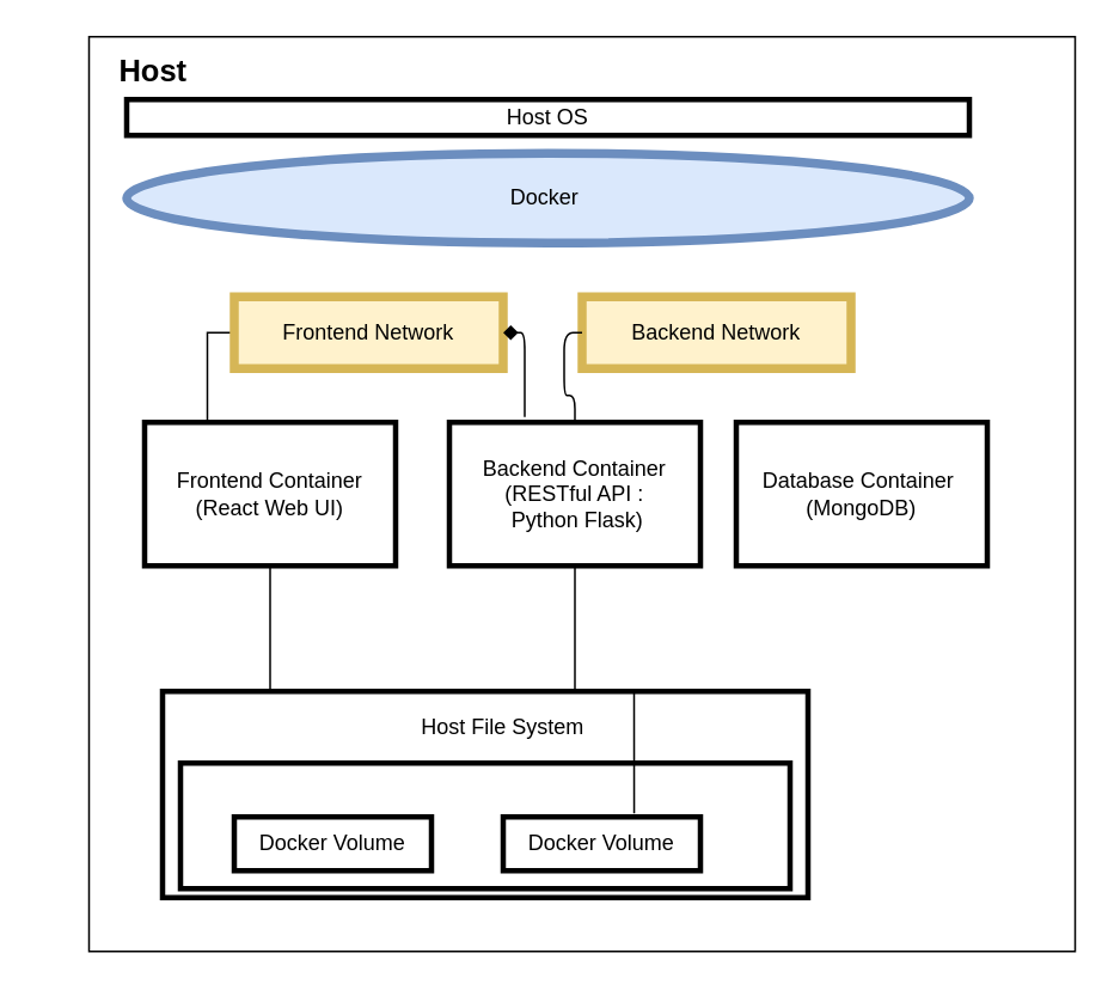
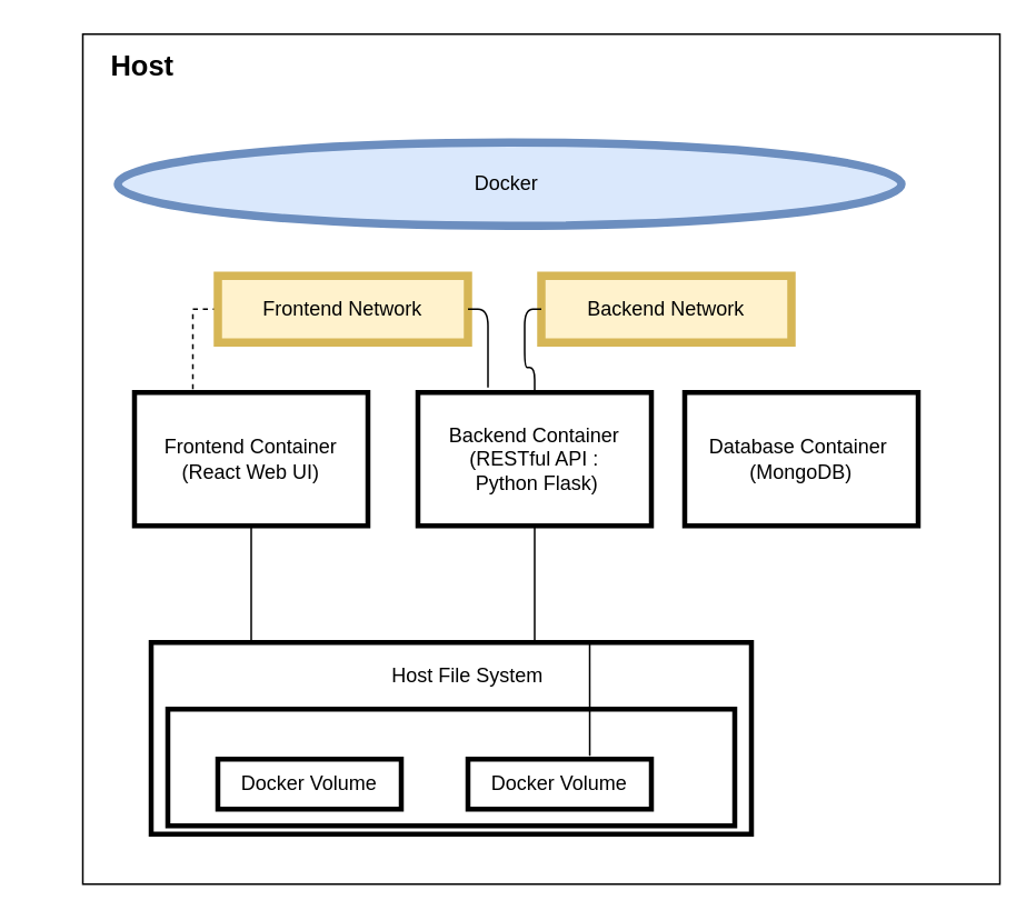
  <mxCell id="0" />
  <mxCell id="1" parent="0" />
  <mxCell id="2" value="" style="rounded=0;whiteSpace=wrap;html=1;" vertex="1" parent="1"><mxGeometry x="49" y="20" width="550" height="510" as="geometry" /></mxCell>
  <mxCell id="3" value="&lt;b&gt;&lt;font style=&quot;font-size: 17px&quot;&gt;Host&lt;/font&gt;&lt;/b&gt;" style="text;html=1;strokeColor=none;fillColor=none;align=center;verticalAlign=middle;whiteSpace=wrap;rounded=0;strokeWidth=5;" vertex="1" parent="1"><mxGeometry x="20" y="25" width="130" height="30" as="geometry" /></mxCell>
  <mxCell id="4" value="Docker&amp;nbsp;" style="ellipse;whiteSpace=wrap;html=1;strokeWidth=5;fillColor=#dae8fc;strokeColor=#6c8ebf;" vertex="1" parent="1"><mxGeometry x="70" y="85" width="470" height="50" as="geometry" /></mxCell>
- <mxCell id="5" style="edgeStyle=orthogonalEdgeStyle;rounded=0;orthogonalLoop=1;jettySize=auto;html=1;exitX=0;exitY=0.5;exitDx=0;exitDy=0;entryX=0.25;entryY=0;entryDx=0;entryDy=0;endArrow=none;endFill=0;" edge="1" parent="1" source="6" target="9"><mxGeometry relative="1" as="geometry"><Array as="points"><mxPoint x="115" y="185" /></Array></mxGeometry></mxCell>
+ <mxCell id="5" style="edgeStyle=orthogonalEdgeStyle;rounded=0;orthogonalLoop=1;jettySize=auto;html=1;exitX=0;exitY=0.5;exitDx=0;exitDy=0;entryX=0.25;entryY=0;entryDx=0;entryDy=0;endArrow=none;endFill=0;dashed=1;" edge="1" parent="1" source="6" target="9"><mxGeometry relative="1" as="geometry"><Array as="points"><mxPoint x="115" y="185" /></Array></mxGeometry></mxCell>
  <mxCell id="6" value="Frontend Network" style="rounded=0;whiteSpace=wrap;html=1;strokeWidth=5;fillColor=#fff2cc;strokeColor=#d6b656;" vertex="1" parent="1"><mxGeometry x="130" y="165" width="150" height="40" as="geometry" /></mxCell>
  <mxCell id="7" value="Backend Network" style="rounded=0;whiteSpace=wrap;html=1;strokeWidth=5;fillColor=#fff2cc;strokeColor=#d6b656;" vertex="1" parent="1"><mxGeometry x="324" y="165" width="150" height="40" as="geometry" /></mxCell>
  <mxCell id="8" style="edgeStyle=orthogonalEdgeStyle;rounded=0;orthogonalLoop=1;jettySize=auto;html=1;exitX=0.5;exitY=1;exitDx=0;exitDy=0;entryX=0.364;entryY=0;entryDx=0;entryDy=0;entryPerimeter=0;endArrow=none;endFill=0;" edge="1" parent="1" source="9" target="18"><mxGeometry relative="1" as="geometry" /></mxCell>
  <mxCell id="9" value="Frontend Container (React Web UI)" style="rounded=0;whiteSpace=wrap;html=1;strokeWidth=3;" vertex="1" parent="1"><mxGeometry x="80" y="235" width="140" height="80" as="geometry" /></mxCell>
  <mxCell id="10" value="Backend Container&lt;br&gt;&amp;nbsp;(RESTful API :&amp;nbsp;&lt;br&gt;&amp;nbsp;Python Flask)" style="rounded=0;whiteSpace=wrap;html=1;strokeWidth=3;" vertex="1" parent="1"><mxGeometry x="250" y="235" width="140" height="80" as="geometry" /></mxCell>
  <mxCell id="11" value="Database Container&amp;nbsp;&lt;br&gt;(MongoDB)" style="rounded=0;whiteSpace=wrap;html=1;strokeWidth=3;" vertex="1" parent="1"><mxGeometry x="410" y="235" width="140" height="80" as="geometry" /></mxCell>
  <mxCell id="12" value="" style="endArrow=none;html=1;entryX=0;entryY=0.5;entryDx=0;entryDy=0;exitX=0.5;exitY=0;exitDx=0;exitDy=0;edgeStyle=orthogonalEdgeStyle;" edge="1" parent="1" source="10" target="7"><mxGeometry width="50" height="50" relative="1" as="geometry"><mxPoint x="70" y="245" as="sourcePoint" /><mxPoint x="120" y="195" as="targetPoint" /></mxGeometry></mxCell>
- <mxCell id="13" value="" style="endArrow=diamond;html=1;entryX=1;entryY=0.5;entryDx=0;entryDy=0;exitX=0.3;exitY=-0.037;exitDx=0;exitDy=0;exitPerimeter=0;edgeStyle=orthogonalEdgeStyle;" edge="1" parent="1" source="10" target="6"><mxGeometry width="50" height="50" relative="1" as="geometry"><mxPoint x="270" y="235" as="sourcePoint" /><mxPoint x="320" y="185" as="targetPoint" /></mxGeometry></mxCell>
+ <mxCell id="13" value="" style="endArrow=none;html=1;entryX=1;entryY=0.5;entryDx=0;entryDy=0;exitX=0.3;exitY=-0.037;exitDx=0;exitDy=0;exitPerimeter=0;edgeStyle=orthogonalEdgeStyle;" edge="1" parent="1" source="10" target="6"><mxGeometry width="50" height="50" relative="1" as="geometry"><mxPoint x="270" y="235" as="sourcePoint" /><mxPoint x="320" y="185" as="targetPoint" /></mxGeometry></mxCell>
  <mxCell id="14" value="" style="rounded=0;whiteSpace=wrap;html=1;strokeWidth=3;" vertex="1" parent="1"><mxGeometry x="90" y="385" width="360" height="115" as="geometry" /></mxCell>
  <mxCell id="15" value="" style="rounded=0;whiteSpace=wrap;html=1;strokeWidth=3;" vertex="1" parent="1"><mxGeometry x="100" y="425" width="340" height="70" as="geometry" /></mxCell>
- <mxCell id="16" value="Host OS" style="rounded=0;whiteSpace=wrap;html=1;strokeWidth=3;" vertex="1" parent="1"><mxGeometry x="70" y="55" width="470" height="20" as="geometry" /></mxCell>
  <mxCell id="17" value="Host File System" style="text;html=1;strokeColor=none;fillColor=none;align=center;verticalAlign=middle;whiteSpace=wrap;rounded=0;" vertex="1" parent="1"><mxGeometry x="220" y="395" width="120" height="20" as="geometry" /></mxCell>
  <mxCell id="18" value="Docker Volume" style="rounded=0;whiteSpace=wrap;html=1;strokeWidth=3;" vertex="1" parent="1"><mxGeometry x="130" y="455" width="110" height="30" as="geometry" /></mxCell>
  <mxCell id="19" value="Docker Volume" style="rounded=0;whiteSpace=wrap;html=1;strokeWidth=3;" vertex="1" parent="1"><mxGeometry x="280" y="455" width="110" height="30" as="geometry" /></mxCell>
  <mxCell id="20" style="edgeStyle=orthogonalEdgeStyle;rounded=0;orthogonalLoop=1;jettySize=auto;html=1;exitX=0.5;exitY=1;exitDx=0;exitDy=0;entryX=0.664;entryY=-0.067;entryDx=0;entryDy=0;entryPerimeter=0;endArrow=none;endFill=0;" edge="1" parent="1" source="10" target="19"><mxGeometry relative="1" as="geometry" /></mxCell>
